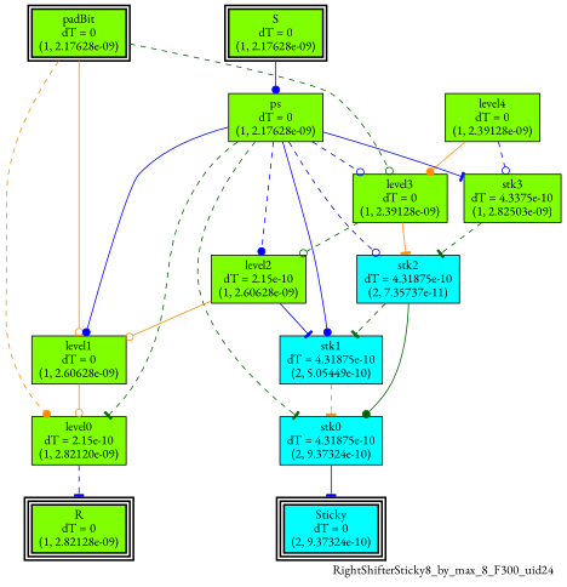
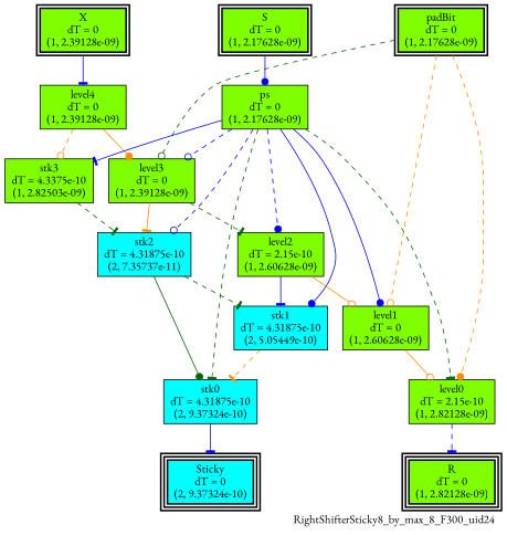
  digraph {
    fontname="EB Garamond"
    label=RightShifterSticky8_by_max_8_F300_uid24
    labeljust=right
    labelloc=bottom
    nodesep=0.25
    ranksep=0.5
    node [color=black fillcolor=chartreuse fontname="EB Garamond" peripheries=1 shape=box style=filled]
    edge [arrowhead=tee arrowsize=1.0 arrowtail=normal color=blue dir=forward fontname="EB Garamond" style=solid]
+   n1 [label="X\ndT = 0\n(1, 2.39128e-09)" peripheries=2 style="bold, filled"]
    n2 [label="S\ndT = 0\n(1, 2.17628e-09)" peripheries=2 style="bold, filled"]
    n3 [label="padBit\ndT = 0\n(1, 2.17628e-09)" peripheries=2 style="bold, filled"]
    n4 [label="R\ndT = 0\n(1, 2.82128e-09)" peripheries=3 style="bold, filled"]
    n5 [fillcolor=cyan label="Sticky\ndT = 0\n(2, 9.37324e-10)" peripheries=3 style="bold, filled"]
    n6 [label="level4\ndT = 0\n(1, 2.39128e-09)"]
    n7 [label="ps\ndT = 0\n(1, 2.17628e-09)"]
    n8 [label="level3\ndT = 0\n(1, 2.39128e-09)"]
    n9 [label="level1\ndT = 0\n(1, 2.60628e-09)"]
-   n10 [label="level0\ndT = 2.15e-10\n(1, 2.82120e-09)"]
+   n10 [label="level0\ndT = 2.15e-10\n(1, 2.82128e-09)"]
    n11 [label="stk3\ndT = 4.3375e-10\n(1, 2.82503e-09)"]
    n12 [label="level2\ndT = 2.15e-10\n(1, 2.60628e-09)"]
    n13 [fillcolor=cyan label="stk2\ndT = 4.31875e-10\n(2, 7.35737e-11)"]
    n14 [fillcolor=cyan label="stk1\ndT = 4.31875e-10\n(2, 5.05449e-10)"]
    n15 [fillcolor=cyan label="stk0\ndT = 4.31875e-10\n(2, 9.37324e-10)"]
    subgraph sub_1 {
      rank=same
+     n1
      n2
      n3
    }
    subgraph sub_2 {
      rank=same
      n4
      n5
    }
+   n1 -> n6
    n2 -> n7 [arrowhead=dot]
    n3 -> n8 [arrowhead=odot color=darkgreen style=dashed]
-   n3 -> n9 [arrowhead=odot color=darkorange]
+   n3 -> n9 [arrowhead=odot color=darkorange style=dashed]
    n3 -> n10 [arrowhead=dot color=darkorange style=dashed]
    n6 -> n8 [arrowhead=dot color=darkorange]
-   n6 -> n11 [arrowhead=odot style=dashed]
+   n6 -> n11 [arrowhead=odot color=darkorange style=dashed]
    n7 -> n8 [arrowhead=odot style=dashed]
    n7 -> n9 [arrowhead=dot]
    n7 -> n10 [color=darkgreen style=dashed]
    n7 -> n11
    n7 -> n12 [arrowhead=dot style=dashed]
    n7 -> n13 [arrowhead=odot style=dashed]
    n7 -> n14 [arrowhead=dot]
    n7 -> n15 [color=darkgreen style=dashed]
-   n8 -> n12 [arrowhead=odot color=darkgreen style=dashed]
+   n8 -> n12 [color=darkgreen style=dashed]
    n8 -> n13 [color=darkorange]
    n9 -> n10 [arrowhead=odot color=darkorange]
    n10 -> n4 [style=dashed]
    n11 -> n13 [color=darkgreen style=dashed]
    n12 -> n9 [arrowhead=odot color=darkorange]
    n12 -> n14
    n13 -> n14 [color=darkgreen style=dashed]
    n13 -> n15 [arrowhead=dot color=darkgreen]
    n14 -> n15 [color=darkorange style=dashed]
    n15 -> n5
  }
